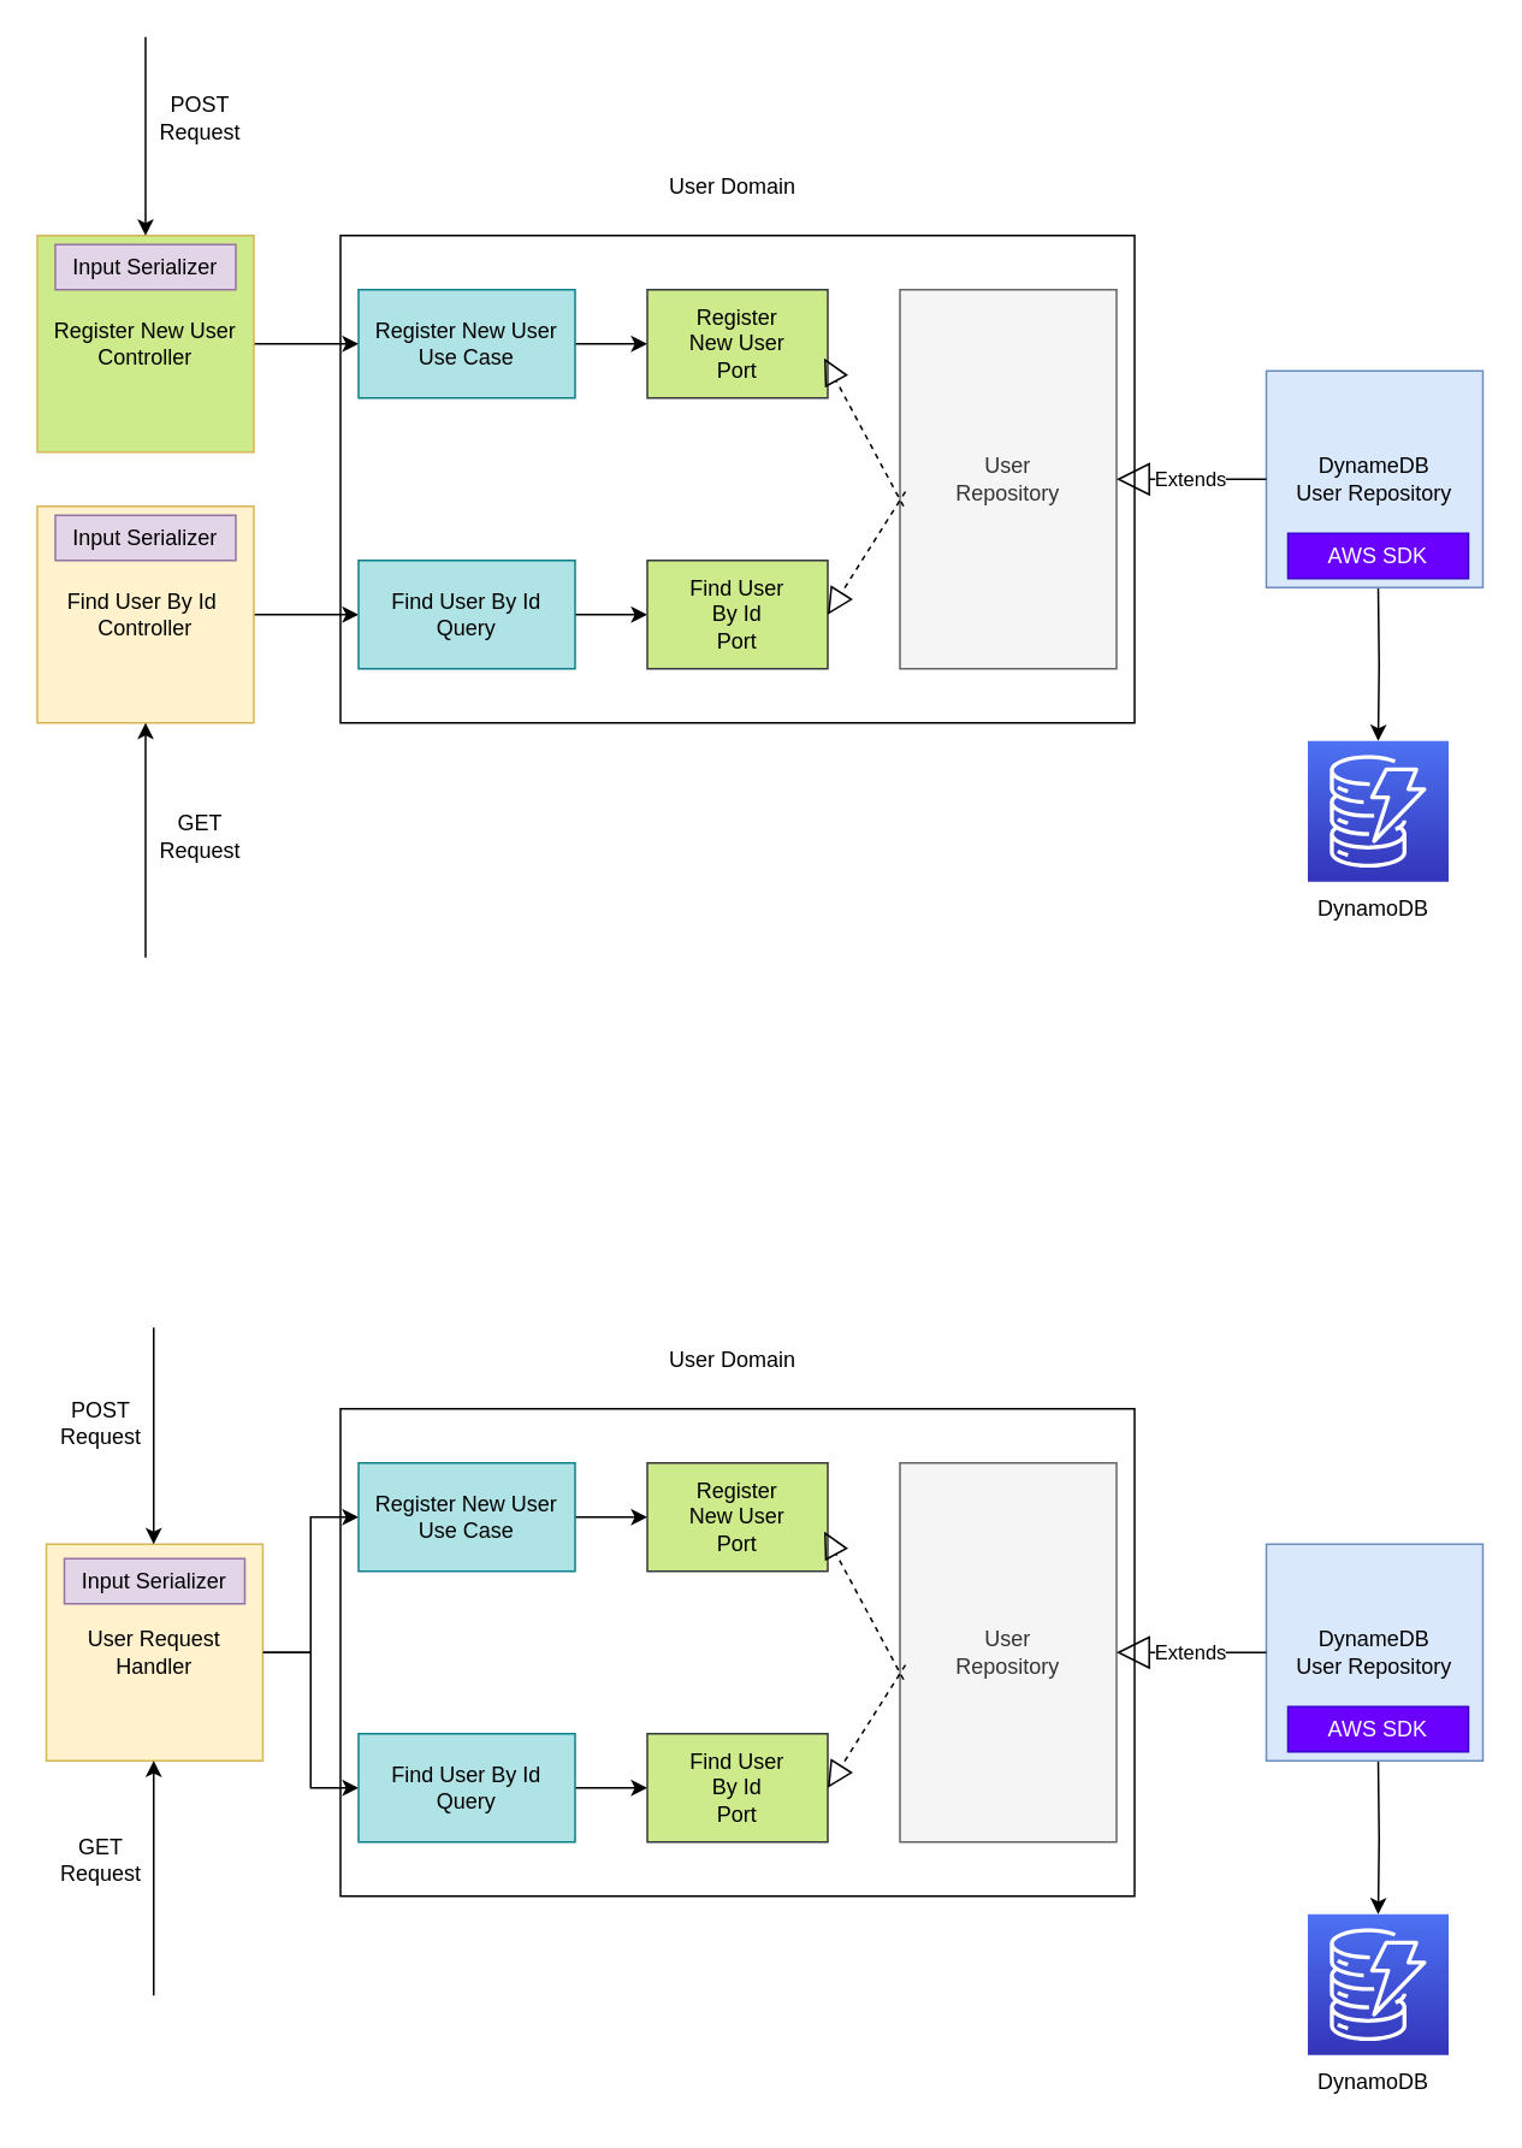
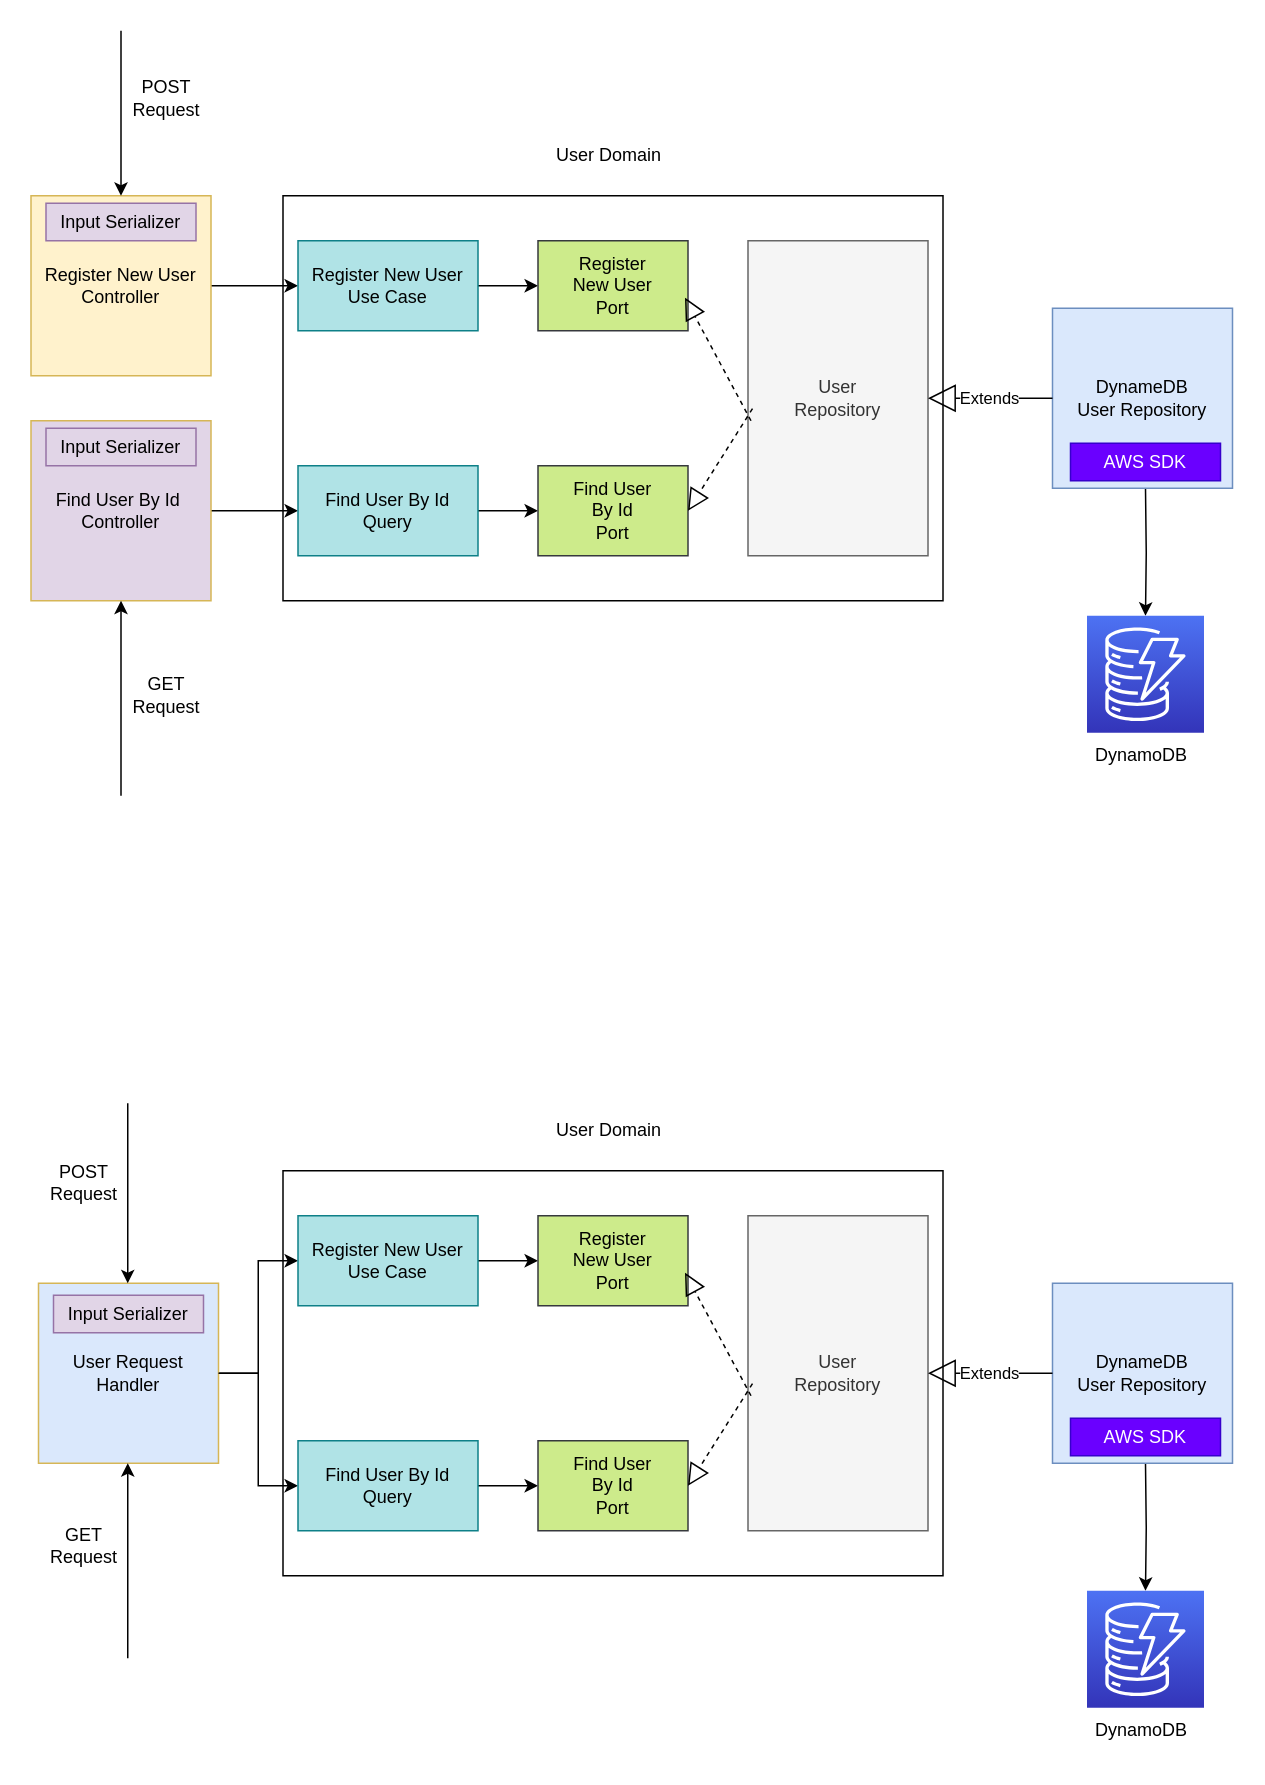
  <mxCell id="0" />
  <mxCell id="1" parent="0" />
  <mxCell id="2" value="" style="rounded=0;whiteSpace=wrap;html=1;fillColor=none;" vertex="1" parent="1"><mxGeometry x="188" y="130" width="440" height="270" as="geometry" /></mxCell>
  <mxCell id="3" style="edgeStyle=orthogonalEdgeStyle;rounded=0;orthogonalLoop=1;jettySize=auto;html=1;entryX=0;entryY=0.5;entryDx=0;entryDy=0;" edge="1" parent="1" source="4" target="10"><mxGeometry relative="1" as="geometry" /></mxCell>
- <mxCell id="4" value="Register New User Controller" style="rounded=0;whiteSpace=wrap;html=1;fillColor=#cdeb8b;strokeColor=#d6b656;" vertex="1" parent="1"><mxGeometry x="20" y="130" width="120" height="120" as="geometry" /></mxCell>
+ <mxCell id="4" value="Register New User Controller" style="rounded=0;whiteSpace=wrap;html=1;fillColor=#fff2cc;strokeColor=#d6b656;" vertex="1" parent="1"><mxGeometry x="20" y="130" width="120" height="120" as="geometry" /></mxCell>
  <mxCell id="5" value="Input&amp;nbsp;Serializer" style="rounded=0;whiteSpace=wrap;html=1;fillColor=#e1d5e7;strokeColor=#9673a6;" vertex="1" parent="1"><mxGeometry x="30" y="135" width="100" height="25" as="geometry" /></mxCell>
  <mxCell id="6" style="edgeStyle=orthogonalEdgeStyle;rounded=0;orthogonalLoop=1;jettySize=auto;html=1;exitX=1;exitY=0.5;exitDx=0;exitDy=0;entryX=0;entryY=0.5;entryDx=0;entryDy=0;" edge="1" parent="1" source="7" target="12"><mxGeometry relative="1" as="geometry" /></mxCell>
- <mxCell id="7" value="Find User By Id&amp;nbsp; Controller" style="rounded=0;whiteSpace=wrap;html=1;fillColor=#fff2cc;strokeColor=#d6b656;" vertex="1" parent="1"><mxGeometry x="20" y="280" width="120" height="120" as="geometry" /></mxCell>
+ <mxCell id="7" value="Find User By Id&amp;nbsp; Controller" style="rounded=0;whiteSpace=wrap;html=1;fillColor=#e1d5e7;strokeColor=#d6b656;" vertex="1" parent="1"><mxGeometry x="20" y="280" width="120" height="120" as="geometry" /></mxCell>
  <mxCell id="8" value="Input&amp;nbsp;Serializer" style="rounded=0;whiteSpace=wrap;html=1;fillColor=#e1d5e7;strokeColor=#9673a6;" vertex="1" parent="1"><mxGeometry x="30" y="285" width="100" height="25" as="geometry" /></mxCell>
  <mxCell id="9" style="edgeStyle=orthogonalEdgeStyle;rounded=0;orthogonalLoop=1;jettySize=auto;html=1;" edge="1" parent="1" source="10" target="13"><mxGeometry relative="1" as="geometry" /></mxCell>
  <mxCell id="10" value="Register New User Use Case" style="rounded=0;whiteSpace=wrap;html=1;fillColor=#b0e3e6;strokeColor=#0e8088;" vertex="1" parent="1"><mxGeometry x="198" y="160" width="120" height="60" as="geometry" /></mxCell>
  <mxCell id="11" style="edgeStyle=orthogonalEdgeStyle;rounded=0;orthogonalLoop=1;jettySize=auto;html=1;entryX=0;entryY=0.5;entryDx=0;entryDy=0;" edge="1" parent="1" source="12" target="14"><mxGeometry relative="1" as="geometry" /></mxCell>
  <mxCell id="12" value="Find User By Id Query" style="rounded=0;whiteSpace=wrap;html=1;fillColor=#b0e3e6;strokeColor=#0e8088;" vertex="1" parent="1"><mxGeometry x="198" y="310" width="120" height="60" as="geometry" /></mxCell>
  <mxCell id="13" value="Register &lt;br&gt;New User &lt;br&gt;Port" style="rounded=0;whiteSpace=wrap;html=1;fillColor=#cdeb8b;strokeColor=#36393d;" vertex="1" parent="1"><mxGeometry x="358" y="160" width="100" height="60" as="geometry" /></mxCell>
  <mxCell id="14" value="Find User &lt;br&gt;By Id &lt;br&gt;Port" style="rounded=0;whiteSpace=wrap;html=1;fillColor=#cdeb8b;strokeColor=#36393d;" vertex="1" parent="1"><mxGeometry x="358" y="310" width="100" height="60" as="geometry" /></mxCell>
  <mxCell id="15" value="User &lt;br&gt;Repository" style="rounded=0;whiteSpace=wrap;html=1;fillColor=#f5f5f5;fontColor=#333333;strokeColor=#666666;" vertex="1" parent="1"><mxGeometry x="498" y="160" width="120" height="210" as="geometry" /></mxCell>
  <mxCell id="16" style="edgeStyle=orthogonalEdgeStyle;rounded=0;orthogonalLoop=1;jettySize=auto;html=1;entryX=0.5;entryY=0;entryDx=0;entryDy=0;entryPerimeter=0;" edge="1" parent="1" target="19"><mxGeometry relative="1" as="geometry"><mxPoint x="763" y="325" as="sourcePoint" /></mxGeometry></mxCell>
  <mxCell id="17" value="DynameDB&lt;br&gt;User Repository" style="rounded=0;whiteSpace=wrap;html=1;fillColor=#dae8fc;strokeColor=#6c8ebf;" vertex="1" parent="1"><mxGeometry x="701" y="205" width="120" height="120" as="geometry" /></mxCell>
  <mxCell id="18" value="AWS SDK" style="rounded=0;whiteSpace=wrap;html=1;fillColor=#6a00ff;strokeColor=#3700CC;fontColor=#ffffff;" vertex="1" parent="1"><mxGeometry x="713" y="295" width="100" height="25" as="geometry" /></mxCell>
  <mxCell id="19" value="" style="sketch=0;points=[[0,0,0],[0.25,0,0],[0.5,0,0],[0.75,0,0],[1,0,0],[0,1,0],[0.25,1,0],[0.5,1,0],[0.75,1,0],[1,1,0],[0,0.25,0],[0,0.5,0],[0,0.75,0],[1,0.25,0],[1,0.5,0],[1,0.75,0]];outlineConnect=0;fontColor=#232F3E;gradientColor=#4D72F3;gradientDirection=north;fillColor=#3334B9;strokeColor=#ffffff;dashed=0;verticalLabelPosition=bottom;verticalAlign=top;align=center;html=1;fontSize=12;fontStyle=0;aspect=fixed;shape=mxgraph.aws4.resourceIcon;resIcon=mxgraph.aws4.dynamodb;" vertex="1" parent="1"><mxGeometry x="724" y="410" width="78" height="78" as="geometry" /></mxCell>
  <mxCell id="20" value="Extends" style="endArrow=block;endSize=16;endFill=0;html=1;rounded=0;entryX=1;entryY=0.5;entryDx=0;entryDy=0;exitX=0;exitY=0.5;exitDx=0;exitDy=0;" edge="1" parent="1" source="17" target="15"><mxGeometry width="160" relative="1" as="geometry"><mxPoint x="340" y="440" as="sourcePoint" /><mxPoint x="500" y="440" as="targetPoint" /></mxGeometry></mxCell>
  <mxCell id="21" value="" style="endArrow=block;dashed=1;endFill=0;endSize=12;html=1;rounded=0;entryX=1;entryY=0.5;entryDx=0;entryDy=0;exitX=0.025;exitY=0.533;exitDx=0;exitDy=0;exitPerimeter=0;" edge="1" parent="1" source="15" target="14"><mxGeometry width="160" relative="1" as="geometry"><mxPoint x="340" y="440" as="sourcePoint" /><mxPoint x="510" y="450" as="targetPoint" /></mxGeometry></mxCell>
  <mxCell id="22" value="" style="endArrow=block;dashed=1;endFill=0;endSize=12;html=1;rounded=0;entryX=0.98;entryY=0.633;entryDx=0;entryDy=0;entryPerimeter=0;" edge="1" parent="1" target="13"><mxGeometry width="160" relative="1" as="geometry"><mxPoint x="500" y="280" as="sourcePoint" /><mxPoint x="500" y="440" as="targetPoint" /></mxGeometry></mxCell>
  <mxCell id="23" value="" style="endArrow=classic;html=1;rounded=0;entryX=0.5;entryY=1;entryDx=0;entryDy=0;" edge="1" parent="1" target="7"><mxGeometry width="50" height="50" relative="1" as="geometry"><mxPoint x="80" y="530" as="sourcePoint" /><mxPoint x="450" y="410" as="targetPoint" /><Array as="points"><mxPoint x="80" y="490" /></Array></mxGeometry></mxCell>
  <mxCell id="24" value="GET&lt;br&gt;Request" style="text;html=1;align=center;verticalAlign=middle;resizable=0;points=[];autosize=1;strokeColor=none;fillColor=none;" vertex="1" parent="1"><mxGeometry x="75" y="443" width="70" height="40" as="geometry" /></mxCell>
  <mxCell id="25" value="POST &lt;br&gt;Request" style="text;html=1;align=center;verticalAlign=middle;resizable=0;points=[];autosize=1;strokeColor=none;fillColor=none;" vertex="1" parent="1"><mxGeometry x="75" y="45" width="70" height="40" as="geometry" /></mxCell>
  <mxCell id="26" value="" style="endArrow=classic;html=1;rounded=0;entryX=0.5;entryY=0;entryDx=0;entryDy=0;" edge="1" parent="1" target="4"><mxGeometry width="50" height="50" relative="1" as="geometry"><mxPoint x="80" y="20" as="sourcePoint" /><mxPoint x="450" y="210" as="targetPoint" /><Array as="points"><mxPoint x="80" y="60" /></Array></mxGeometry></mxCell>
  <mxCell id="27" value="User Domain" style="text;html=1;align=center;verticalAlign=middle;resizable=0;points=[];autosize=1;strokeColor=none;fillColor=none;" vertex="1" parent="1"><mxGeometry x="360" y="88" width="90" height="30" as="geometry" /></mxCell>
  <mxCell id="28" value="DynamoDB" style="text;html=1;align=center;verticalAlign=middle;resizable=0;points=[];autosize=1;strokeColor=none;fillColor=none;" vertex="1" parent="1"><mxGeometry x="720" y="488" width="80" height="30" as="geometry" /></mxCell>
  <mxCell id="29" value="" style="rounded=0;whiteSpace=wrap;html=1;fillColor=none;" vertex="1" parent="1"><mxGeometry x="188" y="780" width="440" height="270" as="geometry" /></mxCell>
  <mxCell id="30" style="edgeStyle=orthogonalEdgeStyle;rounded=0;orthogonalLoop=1;jettySize=auto;html=1;entryX=0;entryY=0.5;entryDx=0;entryDy=0;" edge="1" parent="1" source="31" target="35"><mxGeometry relative="1" as="geometry" /></mxCell>
- <mxCell id="31" value="User Request Handler" style="rounded=0;whiteSpace=wrap;html=1;fillColor=#fff2cc;strokeColor=#d6b656;" vertex="1" parent="1"><mxGeometry x="25" y="855" width="120" height="120" as="geometry" /></mxCell>
+ <mxCell id="31" value="User Request Handler" style="rounded=0;whiteSpace=wrap;html=1;fillColor=#dae8fc;strokeColor=#d6b656;" vertex="1" parent="1"><mxGeometry x="25" y="855" width="120" height="120" as="geometry" /></mxCell>
  <mxCell id="32" value="Input&amp;nbsp;Serializer" style="rounded=0;whiteSpace=wrap;html=1;fillColor=#e1d5e7;strokeColor=#9673a6;" vertex="1" parent="1"><mxGeometry x="35" y="863" width="100" height="25" as="geometry" /></mxCell>
  <mxCell id="33" style="edgeStyle=orthogonalEdgeStyle;rounded=0;orthogonalLoop=1;jettySize=auto;html=1;exitX=1;exitY=0.5;exitDx=0;exitDy=0;entryX=0;entryY=0.5;entryDx=0;entryDy=0;" edge="1" parent="1" source="31" target="37"><mxGeometry relative="1" as="geometry"><mxPoint x="140" y="990" as="sourcePoint" /></mxGeometry></mxCell>
  <mxCell id="34" style="edgeStyle=orthogonalEdgeStyle;rounded=0;orthogonalLoop=1;jettySize=auto;html=1;" edge="1" parent="1" source="35" target="38"><mxGeometry relative="1" as="geometry" /></mxCell>
  <mxCell id="35" value="Register New User Use Case" style="rounded=0;whiteSpace=wrap;html=1;fillColor=#b0e3e6;strokeColor=#0e8088;" vertex="1" parent="1"><mxGeometry x="198" y="810" width="120" height="60" as="geometry" /></mxCell>
  <mxCell id="36" style="edgeStyle=orthogonalEdgeStyle;rounded=0;orthogonalLoop=1;jettySize=auto;html=1;entryX=0;entryY=0.5;entryDx=0;entryDy=0;" edge="1" parent="1" source="37" target="39"><mxGeometry relative="1" as="geometry" /></mxCell>
  <mxCell id="37" value="Find User By Id Query" style="rounded=0;whiteSpace=wrap;html=1;fillColor=#b0e3e6;strokeColor=#0e8088;" vertex="1" parent="1"><mxGeometry x="198" y="960" width="120" height="60" as="geometry" /></mxCell>
  <mxCell id="38" value="Register &lt;br&gt;New User &lt;br&gt;Port" style="rounded=0;whiteSpace=wrap;html=1;fillColor=#cdeb8b;strokeColor=#36393d;" vertex="1" parent="1"><mxGeometry x="358" y="810" width="100" height="60" as="geometry" /></mxCell>
  <mxCell id="39" value="Find User &lt;br&gt;By Id &lt;br&gt;Port" style="rounded=0;whiteSpace=wrap;html=1;fillColor=#cdeb8b;strokeColor=#36393d;" vertex="1" parent="1"><mxGeometry x="358" y="960" width="100" height="60" as="geometry" /></mxCell>
  <mxCell id="40" value="User &lt;br&gt;Repository" style="rounded=0;whiteSpace=wrap;html=1;fillColor=#f5f5f5;fontColor=#333333;strokeColor=#666666;" vertex="1" parent="1"><mxGeometry x="498" y="810" width="120" height="210" as="geometry" /></mxCell>
  <mxCell id="41" style="edgeStyle=orthogonalEdgeStyle;rounded=0;orthogonalLoop=1;jettySize=auto;html=1;entryX=0.5;entryY=0;entryDx=0;entryDy=0;entryPerimeter=0;" edge="1" parent="1" target="44"><mxGeometry relative="1" as="geometry"><mxPoint x="763" y="975" as="sourcePoint" /></mxGeometry></mxCell>
  <mxCell id="42" value="DynameDB&lt;br&gt;User Repository" style="rounded=0;whiteSpace=wrap;html=1;fillColor=#dae8fc;strokeColor=#6c8ebf;" vertex="1" parent="1"><mxGeometry x="701" y="855" width="120" height="120" as="geometry" /></mxCell>
  <mxCell id="43" value="AWS SDK" style="rounded=0;whiteSpace=wrap;html=1;fillColor=#6a00ff;strokeColor=#3700CC;fontColor=#ffffff;" vertex="1" parent="1"><mxGeometry x="713" y="945" width="100" height="25" as="geometry" /></mxCell>
  <mxCell id="44" value="" style="sketch=0;points=[[0,0,0],[0.25,0,0],[0.5,0,0],[0.75,0,0],[1,0,0],[0,1,0],[0.25,1,0],[0.5,1,0],[0.75,1,0],[1,1,0],[0,0.25,0],[0,0.5,0],[0,0.75,0],[1,0.25,0],[1,0.5,0],[1,0.75,0]];outlineConnect=0;fontColor=#232F3E;gradientColor=#4D72F3;gradientDirection=north;fillColor=#3334B9;strokeColor=#ffffff;dashed=0;verticalLabelPosition=bottom;verticalAlign=top;align=center;html=1;fontSize=12;fontStyle=0;aspect=fixed;shape=mxgraph.aws4.resourceIcon;resIcon=mxgraph.aws4.dynamodb;" vertex="1" parent="1"><mxGeometry x="724" y="1060" width="78" height="78" as="geometry" /></mxCell>
  <mxCell id="45" value="Extends" style="endArrow=block;endSize=16;endFill=0;html=1;rounded=0;entryX=1;entryY=0.5;entryDx=0;entryDy=0;exitX=0;exitY=0.5;exitDx=0;exitDy=0;" edge="1" parent="1" source="42" target="40"><mxGeometry width="160" relative="1" as="geometry"><mxPoint x="340" y="1090" as="sourcePoint" /><mxPoint x="500" y="1090" as="targetPoint" /></mxGeometry></mxCell>
  <mxCell id="46" value="" style="endArrow=block;dashed=1;endFill=0;endSize=12;html=1;rounded=0;entryX=1;entryY=0.5;entryDx=0;entryDy=0;exitX=0.025;exitY=0.533;exitDx=0;exitDy=0;exitPerimeter=0;" edge="1" parent="1" source="40" target="39"><mxGeometry width="160" relative="1" as="geometry"><mxPoint x="340" y="1090" as="sourcePoint" /><mxPoint x="510" y="1100" as="targetPoint" /></mxGeometry></mxCell>
  <mxCell id="47" value="" style="endArrow=block;dashed=1;endFill=0;endSize=12;html=1;rounded=0;entryX=0.98;entryY=0.633;entryDx=0;entryDy=0;entryPerimeter=0;" edge="1" parent="1" target="38"><mxGeometry width="160" relative="1" as="geometry"><mxPoint x="500" y="930" as="sourcePoint" /><mxPoint x="500" y="1090" as="targetPoint" /></mxGeometry></mxCell>
  <mxCell id="48" value="" style="endArrow=classic;html=1;rounded=0;entryX=0.5;entryY=1;entryDx=0;entryDy=0;" edge="1" parent="1"><mxGeometry width="50" height="50" relative="1" as="geometry"><mxPoint x="84.5" y="1105" as="sourcePoint" /><mxPoint x="84.5" y="975" as="targetPoint" /><Array as="points"><mxPoint x="84.5" y="1065" /></Array></mxGeometry></mxCell>
  <mxCell id="49" value="GET&lt;br&gt;Request" style="text;html=1;align=center;verticalAlign=middle;resizable=0;points=[];autosize=1;strokeColor=none;fillColor=none;" vertex="1" parent="1"><mxGeometry x="20" y="1010" width="70" height="40" as="geometry" /></mxCell>
  <mxCell id="50" value="POST &lt;br&gt;Request" style="text;html=1;align=center;verticalAlign=middle;resizable=0;points=[];autosize=1;strokeColor=none;fillColor=none;" vertex="1" parent="1"><mxGeometry x="20" y="768" width="70" height="40" as="geometry" /></mxCell>
  <mxCell id="51" value="User Domain" style="text;html=1;align=center;verticalAlign=middle;resizable=0;points=[];autosize=1;strokeColor=none;fillColor=none;" vertex="1" parent="1"><mxGeometry x="360" y="738" width="90" height="30" as="geometry" /></mxCell>
  <mxCell id="52" value="DynamoDB" style="text;html=1;align=center;verticalAlign=middle;resizable=0;points=[];autosize=1;strokeColor=none;fillColor=none;" vertex="1" parent="1"><mxGeometry x="720" y="1138" width="80" height="30" as="geometry" /></mxCell>
  <mxCell id="53" value="" style="endArrow=classic;html=1;rounded=0;" edge="1" parent="1"><mxGeometry width="50" height="50" relative="1" as="geometry"><mxPoint x="84.5" y="755" as="sourcePoint" /><mxPoint x="84.5" y="855" as="targetPoint" /><Array as="points"><mxPoint x="84.5" y="735" /></Array></mxGeometry></mxCell>
